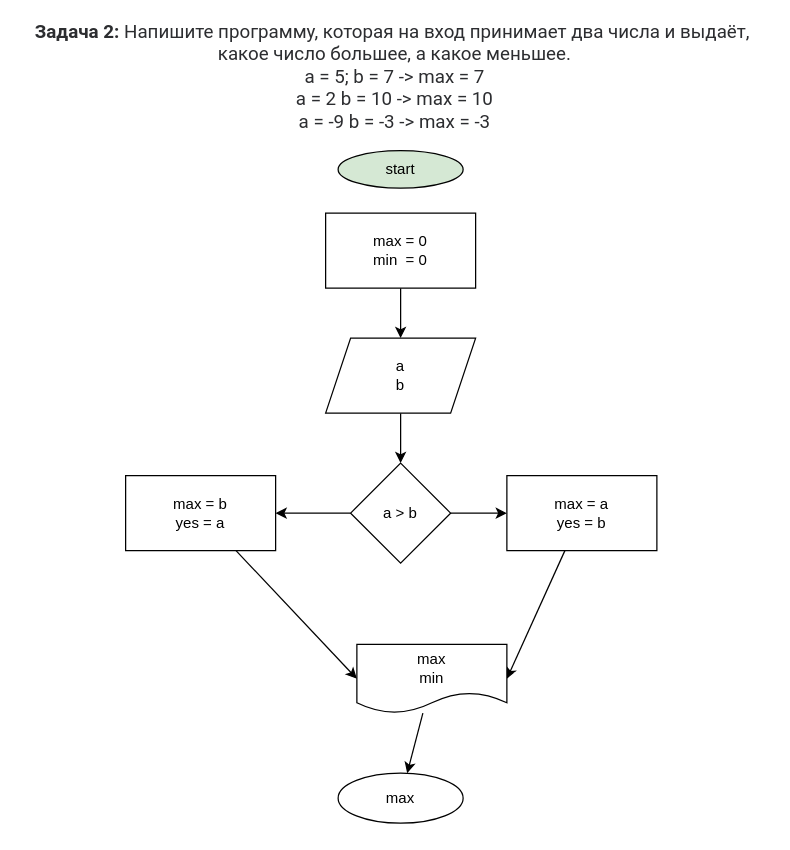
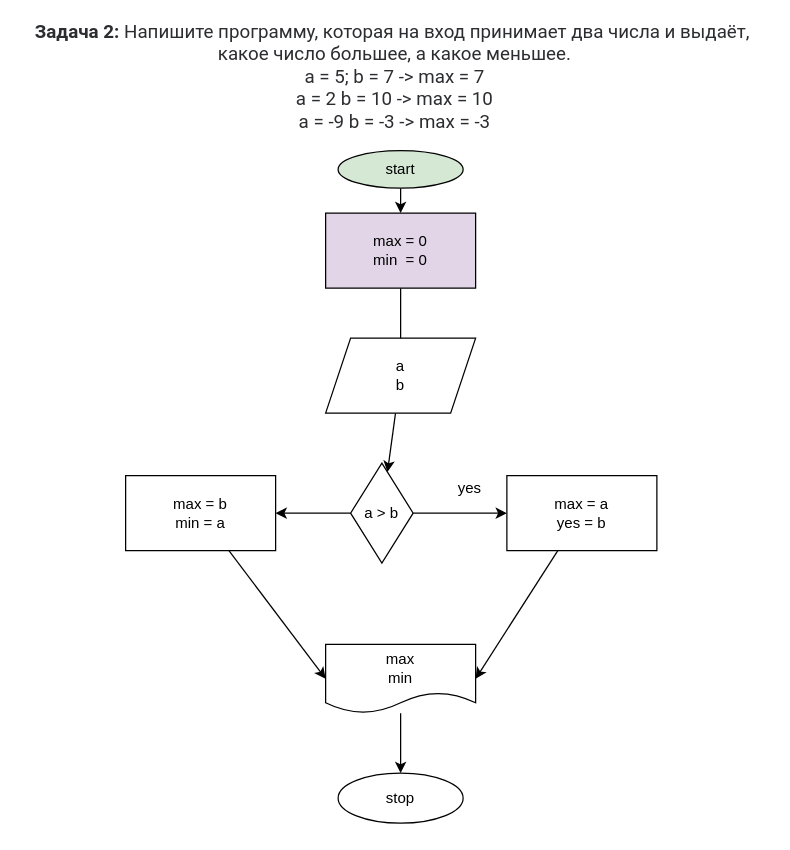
  <mxCell id="0" />
  <mxCell id="1" parent="0" />
  <mxCell id="2" value="&lt;p style=&quot;box-sizing: border-box ; margin: 0px ; color: rgb(44 , 45 , 48) ; font-family: &amp;#34;roboto&amp;#34; , &amp;#34;san francisco&amp;#34; , &amp;#34;helvetica neue&amp;#34; , &amp;#34;helvetica&amp;#34; , &amp;#34;arial&amp;#34; ; font-size: 15px ; background-color: rgb(255 , 255 , 255)&quot;&gt;&lt;span style=&quot;box-sizing: border-box ; font-weight: 700&quot;&gt;Задача 2:&lt;/span&gt;&amp;nbsp;Напишите программу, которая на вход принимает два числа и выдаёт,&amp;nbsp;&lt;/p&gt;&lt;p style=&quot;box-sizing: border-box ; margin: 0px ; color: rgb(44 , 45 , 48) ; font-family: &amp;#34;roboto&amp;#34; , &amp;#34;san francisco&amp;#34; , &amp;#34;helvetica neue&amp;#34; , &amp;#34;helvetica&amp;#34; , &amp;#34;arial&amp;#34; ; font-size: 15px ; background-color: rgb(255 , 255 , 255)&quot;&gt;какое число большее, а какое меньшее.&lt;/p&gt;&lt;p style=&quot;box-sizing: border-box ; margin: 0px ; color: rgb(44 , 45 , 48) ; font-family: &amp;#34;roboto&amp;#34; , &amp;#34;san francisco&amp;#34; , &amp;#34;helvetica neue&amp;#34; , &amp;#34;helvetica&amp;#34; , &amp;#34;arial&amp;#34; ; font-size: 15px ; background-color: rgb(255 , 255 , 255)&quot;&gt;a = 5; b = 7 -&amp;gt; max = 7&lt;br style=&quot;box-sizing: border-box&quot;&gt;a = 2 b = 10 -&amp;gt; max = 10&lt;br style=&quot;box-sizing: border-box&quot;&gt;a = -9 b = -3 -&amp;gt; max = -3&lt;/p&gt;" style="text;html=1;align=center;verticalAlign=middle;resizable=0;points=[];autosize=1;strokeColor=none;fillColor=none;" parent="1" vertex="1"><mxGeometry x="20" y="20" width="590" height="80" as="geometry" /></mxCell>
+ <mxCell id="3" value="" style="edgeStyle=none;html=1;" parent="1" source="4" target="13" edge="1"><mxGeometry relative="1" as="geometry" /></mxCell>
  <mxCell id="4" value="start" style="ellipse;whiteSpace=wrap;html=1;fillColor=#d5e8d4;" parent="1" vertex="1"><mxGeometry x="270" y="120" width="100" height="30" as="geometry" /></mxCell>
  <mxCell id="5" value="" style="edgeStyle=none;html=1;" parent="1" source="6" target="9" edge="1"><mxGeometry relative="1" as="geometry" /></mxCell>
  <mxCell id="6" value="a&lt;br&gt;b" style="shape=parallelogram;perimeter=parallelogramPerimeter;whiteSpace=wrap;html=1;fixedSize=1;" parent="1" vertex="1"><mxGeometry x="260" y="270" width="120" height="60" as="geometry" /></mxCell>
  <mxCell id="7" value="" style="edgeStyle=none;html=1;" parent="1" source="9" target="11" edge="1"><mxGeometry relative="1" as="geometry" /></mxCell>
  <mxCell id="8" value="" style="edgeStyle=none;html=1;" parent="1" source="9" target="15" edge="1"><mxGeometry relative="1" as="geometry" /></mxCell>
- <mxCell id="9" value="a &amp;gt; b" style="rhombus;whiteSpace=wrap;html=1;" parent="1" vertex="1"><mxGeometry x="280" y="370" width="80" height="80" as="geometry" /></mxCell>
+ <mxCell id="9" value="a &amp;gt; b" style="rhombus;whiteSpace=wrap;html=1;" parent="1" vertex="1"><mxGeometry x="280" y="370" width="50" height="80" as="geometry" /></mxCell>
  <mxCell id="10" style="edgeStyle=none;html=1;entryX=1;entryY=0.5;entryDx=0;entryDy=0;" parent="1" source="11" target="17" edge="1"><mxGeometry relative="1" as="geometry" /></mxCell>
  <mxCell id="11" value="max = a&lt;br&gt;yes = b" style="rounded=0;whiteSpace=wrap;html=1;" parent="1" vertex="1"><mxGeometry x="405" y="380" width="120" height="60" as="geometry" /></mxCell>
- <mxCell id="12" value="" style="edgeStyle=none;html=1;" parent="1" source="13" target="6" edge="1"><mxGeometry relative="1" as="geometry" /></mxCell>
- <mxCell id="13" value="max = 0&lt;br&gt;min&amp;nbsp; = 0" style="rounded=0;whiteSpace=wrap;html=1;" parent="1" vertex="1"><mxGeometry x="260" y="170" width="120" height="60" as="geometry" /></mxCell>
+ <mxCell id="12" value="" style="edgeStyle=none;html=1;endArrow=none;" parent="1" source="13" target="6" edge="1"><mxGeometry relative="1" as="geometry" /></mxCell>
+ <mxCell id="13" value="max = 0&lt;br&gt;min&amp;nbsp; = 0" style="rounded=0;whiteSpace=wrap;html=1;fillColor=#e1d5e7;" parent="1" vertex="1"><mxGeometry x="260" y="170" width="120" height="60" as="geometry" /></mxCell>
  <mxCell id="14" style="edgeStyle=none;html=1;entryX=0;entryY=0.5;entryDx=0;entryDy=0;" parent="1" source="15" target="17" edge="1"><mxGeometry relative="1" as="geometry" /></mxCell>
- <mxCell id="15" value="max = b&lt;br&gt;yes = a" style="rounded=0;whiteSpace=wrap;html=1;" parent="1" vertex="1"><mxGeometry x="100" y="380" width="120" height="60" as="geometry" /></mxCell>
+ <mxCell id="15" value="max = b&lt;br&gt;min = a" style="rounded=0;whiteSpace=wrap;html=1;" parent="1" vertex="1"><mxGeometry x="100" y="380" width="120" height="60" as="geometry" /></mxCell>
  <mxCell id="16" value="" style="edgeStyle=none;html=1;" parent="1" source="17" target="18" edge="1"><mxGeometry relative="1" as="geometry" /></mxCell>
- <mxCell id="17" value="max&lt;br&gt;min" style="shape=document;whiteSpace=wrap;html=1;boundedLbl=1;" parent="1" vertex="1"><mxGeometry x="285" y="515" width="120" height="55" as="geometry" /></mxCell>
- <mxCell id="18" value="max" style="ellipse;whiteSpace=wrap;html=1;" parent="1" vertex="1"><mxGeometry x="270" y="618" width="100" height="40" as="geometry" /></mxCell>
+ <mxCell id="17" value="max&lt;br&gt;min" style="shape=document;whiteSpace=wrap;html=1;boundedLbl=1;" parent="1" vertex="1"><mxGeometry x="260" y="515" width="120" height="55" as="geometry" /></mxCell>
+ <mxCell id="18" value="stop" style="ellipse;whiteSpace=wrap;html=1;" parent="1" vertex="1"><mxGeometry x="270" y="618" width="100" height="40" as="geometry" /></mxCell>
+ <mxCell id="19" value="yes" style="text;html=1;align=center;verticalAlign=middle;resizable=0;points=[];autosize=1;strokeColor=none;fillColor=none;" vertex="1" parent="1"><mxGeometry x="360" y="380" width="30" height="20" as="geometry" /></mxCell>
